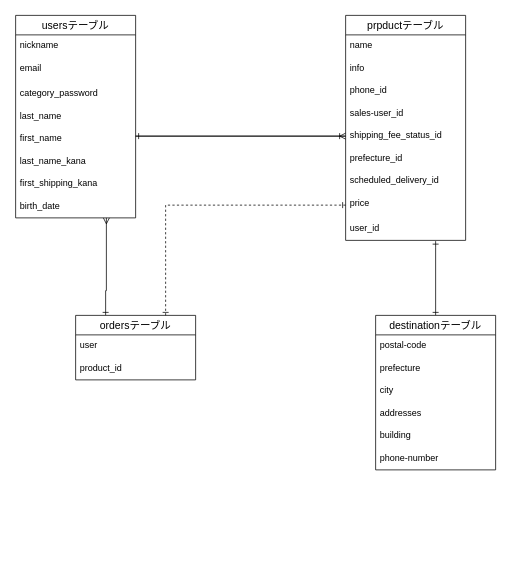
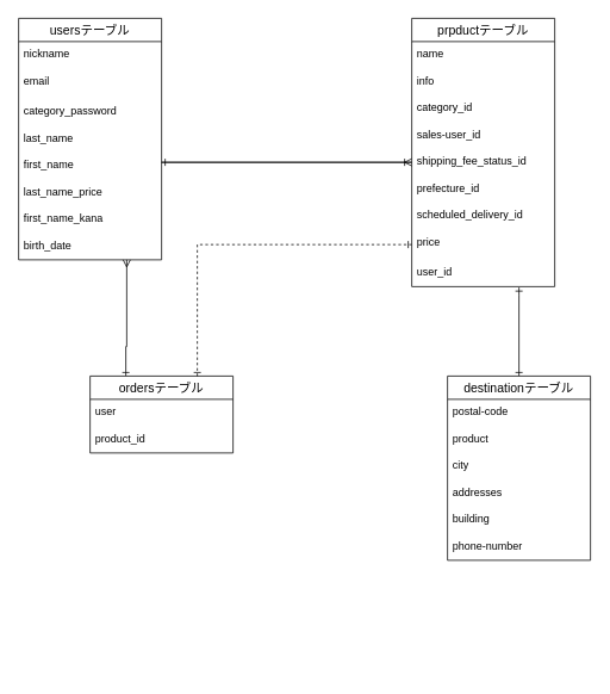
  <mxCell id="0" />
  <mxCell id="1" parent="0" />
  <mxCell id="2" value="prpductテーブル" style="swimlane;fontStyle=0;childLayout=stackLayout;horizontal=1;startSize=26;horizontalStack=0;resizeParent=1;resizeParentMax=0;resizeLast=0;collapsible=1;marginBottom=0;align=center;fontSize=14;" parent="1" vertex="1"><mxGeometry x="460" y="20" width="160" height="300" as="geometry" /></mxCell>
  <mxCell id="3" value="name" style="text;strokeColor=none;fillColor=none;spacingLeft=4;spacingRight=4;overflow=hidden;rotatable=0;points=[[0,0.5],[1,0.5]];portConstraint=eastwest;fontSize=12;" parent="2" vertex="1"><mxGeometry y="26" width="160" height="30" as="geometry" /></mxCell>
  <mxCell id="4" value="info" style="text;strokeColor=none;fillColor=none;spacingLeft=4;spacingRight=4;overflow=hidden;rotatable=0;points=[[0,0.5],[1,0.5]];portConstraint=eastwest;fontSize=12;" parent="2" vertex="1"><mxGeometry y="56" width="160" height="30" as="geometry" /></mxCell>
- <mxCell id="5" value="phone_id" style="text;strokeColor=none;fillColor=none;spacingLeft=4;spacingRight=4;overflow=hidden;rotatable=0;points=[[0,0.5],[1,0.5]];portConstraint=eastwest;fontSize=12;" parent="2" vertex="1"><mxGeometry y="86" width="160" height="30" as="geometry" /></mxCell>
+ <mxCell id="5" value="category_id" style="text;strokeColor=none;fillColor=none;spacingLeft=4;spacingRight=4;overflow=hidden;rotatable=0;points=[[0,0.5],[1,0.5]];portConstraint=eastwest;fontSize=12;" parent="2" vertex="1"><mxGeometry y="86" width="160" height="30" as="geometry" /></mxCell>
  <mxCell id="6" value="sales-user_id" style="text;strokeColor=none;fillColor=none;spacingLeft=4;spacingRight=4;overflow=hidden;rotatable=0;points=[[0,0.5],[1,0.5]];portConstraint=eastwest;fontSize=12;" parent="2" vertex="1"><mxGeometry y="116" width="160" height="30" as="geometry" /></mxCell>
  <mxCell id="7" value="shipping_fee_status_id" style="text;strokeColor=none;fillColor=none;spacingLeft=4;spacingRight=4;overflow=hidden;rotatable=0;points=[[0,0.5],[1,0.5]];portConstraint=eastwest;fontSize=12;" parent="2" vertex="1"><mxGeometry y="146" width="160" height="30" as="geometry" /></mxCell>
  <mxCell id="8" value="prefecture_id" style="text;strokeColor=none;fillColor=none;spacingLeft=4;spacingRight=4;overflow=hidden;rotatable=0;points=[[0,0.5],[1,0.5]];portConstraint=eastwest;fontSize=12;" parent="2" vertex="1"><mxGeometry y="176" width="160" height="30" as="geometry" /></mxCell>
  <mxCell id="9" value="scheduled_delivery_id" style="text;strokeColor=none;fillColor=none;spacingLeft=4;spacingRight=4;overflow=hidden;rotatable=0;points=[[0,0.5],[1,0.5]];portConstraint=eastwest;fontSize=12;" parent="2" vertex="1"><mxGeometry y="206" width="160" height="30" as="geometry" /></mxCell>
  <mxCell id="10" value="price" style="text;strokeColor=none;fillColor=none;spacingLeft=4;spacingRight=4;overflow=hidden;rotatable=0;points=[[0,0.5],[1,0.5]];portConstraint=eastwest;fontSize=12;" parent="2" vertex="1"><mxGeometry y="236" width="160" height="34" as="geometry" /></mxCell>
  <mxCell id="11" value="user_id" style="text;strokeColor=none;fillColor=none;spacingLeft=4;spacingRight=4;overflow=hidden;rotatable=0;points=[[0,0.5],[1,0.5]];portConstraint=eastwest;fontSize=12;" vertex="1" parent="2"><mxGeometry y="270" width="160" height="30" as="geometry" /></mxCell>
  <mxCell id="12" value="usersテーブル" style="swimlane;fontStyle=0;childLayout=stackLayout;horizontal=1;startSize=26;horizontalStack=0;resizeParent=1;resizeParentMax=0;resizeLast=0;collapsible=1;marginBottom=0;align=center;fontSize=14;" parent="1" vertex="1"><mxGeometry x="20" y="20" width="160" height="270" as="geometry" /></mxCell>
  <mxCell id="13" value="nickname" style="text;strokeColor=none;fillColor=none;spacingLeft=4;spacingRight=4;overflow=hidden;rotatable=0;points=[[0,0.5],[1,0.5]];portConstraint=eastwest;fontSize=12;" parent="12" vertex="1"><mxGeometry y="26" width="160" height="30" as="geometry" /></mxCell>
  <mxCell id="14" value="email" style="text;strokeColor=none;fillColor=none;spacingLeft=4;spacingRight=4;overflow=hidden;rotatable=0;points=[[0,0.5],[1,0.5]];portConstraint=eastwest;fontSize=12;" parent="12" vertex="1"><mxGeometry y="56" width="160" height="34" as="geometry" /></mxCell>
  <mxCell id="15" style="edgeStyle=orthogonalEdgeStyle;rounded=0;orthogonalLoop=1;jettySize=auto;html=1;entryX=-0.006;entryY=0.133;entryDx=0;entryDy=0;entryPerimeter=0;endArrow=ERmany;endFill=0;strokeWidth=1;startSize=6;strokeColor=none;jumpSize=6;" parent="12" edge="1"><mxGeometry relative="1" as="geometry"><mxPoint x="399.04" y="149.99" as="targetPoint" /><mxPoint x="160" y="120" as="sourcePoint" /><Array as="points"><mxPoint x="350" y="120" /><mxPoint x="350" y="120" /></Array></mxGeometry></mxCell>
  <mxCell id="16" value="category_password&#10;&#10;" style="text;strokeColor=none;fillColor=none;spacingLeft=4;spacingRight=4;overflow=hidden;rotatable=0;points=[[0,0.5],[1,0.5]];portConstraint=eastwest;fontSize=12;" vertex="1" parent="12"><mxGeometry y="90" width="160" height="30" as="geometry" /></mxCell>
  <mxCell id="17" value="last_name" style="text;strokeColor=none;fillColor=none;spacingLeft=4;spacingRight=4;overflow=hidden;rotatable=0;points=[[0,0.5],[1,0.5]];portConstraint=eastwest;fontSize=12;" parent="12" vertex="1"><mxGeometry y="120" width="160" height="30" as="geometry" /></mxCell>
  <mxCell id="18" value="first_name" style="text;strokeColor=none;fillColor=none;spacingLeft=4;spacingRight=4;overflow=hidden;rotatable=0;points=[[0,0.5],[1,0.5]];portConstraint=eastwest;fontSize=12;" parent="12" vertex="1"><mxGeometry y="150" width="160" height="30" as="geometry" /></mxCell>
- <mxCell id="19" value="last_name_kana" style="text;strokeColor=none;fillColor=none;spacingLeft=4;spacingRight=4;overflow=hidden;rotatable=0;points=[[0,0.5],[1,0.5]];portConstraint=eastwest;fontSize=12;" parent="12" vertex="1"><mxGeometry y="180" width="160" height="30" as="geometry" /></mxCell>
- <mxCell id="20" value="first_shipping_kana" style="text;strokeColor=none;fillColor=none;spacingLeft=4;spacingRight=4;overflow=hidden;rotatable=0;points=[[0,0.5],[1,0.5]];portConstraint=eastwest;fontSize=12;" parent="12" vertex="1"><mxGeometry y="210" width="160" height="30" as="geometry" /></mxCell>
+ <mxCell id="19" value="last_name_price" style="text;strokeColor=none;fillColor=none;spacingLeft=4;spacingRight=4;overflow=hidden;rotatable=0;points=[[0,0.5],[1,0.5]];portConstraint=eastwest;fontSize=12;" parent="12" vertex="1"><mxGeometry y="180" width="160" height="30" as="geometry" /></mxCell>
+ <mxCell id="20" value="first_name_kana" style="text;strokeColor=none;fillColor=none;spacingLeft=4;spacingRight=4;overflow=hidden;rotatable=0;points=[[0,0.5],[1,0.5]];portConstraint=eastwest;fontSize=12;" parent="12" vertex="1"><mxGeometry y="210" width="160" height="30" as="geometry" /></mxCell>
  <mxCell id="21" value="birth_date" style="text;strokeColor=none;fillColor=none;spacingLeft=4;spacingRight=4;overflow=hidden;rotatable=0;points=[[0,0.5],[1,0.5]];portConstraint=eastwest;fontSize=12;" parent="12" vertex="1"><mxGeometry y="240" width="160" height="30" as="geometry" /></mxCell>
  <mxCell id="22" style="edgeStyle=orthogonalEdgeStyle;rounded=0;orthogonalLoop=1;jettySize=auto;html=1;exitX=0;exitY=0.25;exitDx=0;exitDy=0;entryX=0;entryY=0.25;entryDx=0;entryDy=0;" parent="1" edge="1"><mxGeometry relative="1" as="geometry"><mxPoint x="20" y="754" as="targetPoint" /><mxPoint x="20" y="754" as="sourcePoint" /></mxGeometry></mxCell>
  <mxCell id="23" style="edgeStyle=orthogonalEdgeStyle;rounded=0;sketch=0;jumpSize=7;orthogonalLoop=1;jettySize=auto;html=1;startArrow=ERone;startFill=0;startSize=6;endArrow=ERmany;endFill=0;strokeWidth=1;exitX=0.25;exitY=0;exitDx=0;exitDy=0;" edge="1" parent="1" source="24"><mxGeometry relative="1" as="geometry"><mxPoint x="141" y="290" as="targetPoint" /><mxPoint x="141" y="410" as="sourcePoint" /><Array as="points"><mxPoint x="140" y="387" /><mxPoint x="141" y="387" /></Array></mxGeometry></mxCell>
  <mxCell id="24" value="ordersテーブル" style="swimlane;fontStyle=0;childLayout=stackLayout;horizontal=1;startSize=26;horizontalStack=0;resizeParent=1;resizeParentMax=0;resizeLast=0;collapsible=1;marginBottom=0;align=center;fontSize=14;" vertex="1" parent="1"><mxGeometry x="100" y="420" width="160" height="86" as="geometry" /></mxCell>
  <mxCell id="25" value="user" style="text;strokeColor=none;fillColor=none;spacingLeft=4;spacingRight=4;overflow=hidden;rotatable=0;points=[[0,0.5],[1,0.5]];portConstraint=eastwest;fontSize=12;" vertex="1" parent="24"><mxGeometry y="26" width="160" height="30" as="geometry" /></mxCell>
  <mxCell id="26" value="product_id" style="text;strokeColor=none;fillColor=none;spacingLeft=4;spacingRight=4;overflow=hidden;rotatable=0;points=[[0,0.5],[1,0.5]];portConstraint=eastwest;fontSize=12;" vertex="1" parent="24"><mxGeometry y="56" width="160" height="30" as="geometry" /></mxCell>
  <mxCell id="27" style="edgeStyle=orthogonalEdgeStyle;rounded=0;sketch=0;jumpSize=7;orthogonalLoop=1;jettySize=auto;html=1;startSize=6;endArrow=ERone;endFill=0;strokeWidth=1;startArrow=ERone;startFill=0;" edge="1" parent="1" source="28"><mxGeometry relative="1" as="geometry"><mxPoint x="580" y="321" as="targetPoint" /><Array as="points"><mxPoint x="580" y="330" /><mxPoint x="580" y="330" /></Array></mxGeometry></mxCell>
  <mxCell id="28" value="destinationテーブル" style="swimlane;fontStyle=0;childLayout=stackLayout;horizontal=1;startSize=26;horizontalStack=0;resizeParent=1;resizeParentMax=0;resizeLast=0;collapsible=1;marginBottom=0;align=center;fontSize=14;" vertex="1" parent="1"><mxGeometry x="500" y="420" width="160" height="206" as="geometry" /></mxCell>
  <mxCell id="29" value="postal-code" style="text;strokeColor=none;fillColor=none;spacingLeft=4;spacingRight=4;overflow=hidden;rotatable=0;points=[[0,0.5],[1,0.5]];portConstraint=eastwest;fontSize=12;" vertex="1" parent="28"><mxGeometry y="26" width="160" height="30" as="geometry" /></mxCell>
- <mxCell id="30" value="prefecture" style="text;strokeColor=none;fillColor=none;spacingLeft=4;spacingRight=4;overflow=hidden;rotatable=0;points=[[0,0.5],[1,0.5]];portConstraint=eastwest;fontSize=12;" vertex="1" parent="28"><mxGeometry y="56" width="160" height="30" as="geometry" /></mxCell>
+ <mxCell id="30" value="product" style="text;strokeColor=none;fillColor=none;spacingLeft=4;spacingRight=4;overflow=hidden;rotatable=0;points=[[0,0.5],[1,0.5]];portConstraint=eastwest;fontSize=12;" vertex="1" parent="28"><mxGeometry y="56" width="160" height="30" as="geometry" /></mxCell>
  <mxCell id="31" value="city" style="text;strokeColor=none;fillColor=none;spacingLeft=4;spacingRight=4;overflow=hidden;rotatable=0;points=[[0,0.5],[1,0.5]];portConstraint=eastwest;fontSize=12;" vertex="1" parent="28"><mxGeometry y="86" width="160" height="30" as="geometry" /></mxCell>
  <mxCell id="32" value="addresses" style="text;strokeColor=none;fillColor=none;spacingLeft=4;spacingRight=4;overflow=hidden;rotatable=0;points=[[0,0.5],[1,0.5]];portConstraint=eastwest;fontSize=12;" vertex="1" parent="28"><mxGeometry y="116" width="160" height="30" as="geometry" /></mxCell>
  <mxCell id="33" value="building" style="text;strokeColor=none;fillColor=none;spacingLeft=4;spacingRight=4;overflow=hidden;rotatable=0;points=[[0,0.5],[1,0.5]];portConstraint=eastwest;fontSize=12;" vertex="1" parent="28"><mxGeometry y="146" width="160" height="30" as="geometry" /></mxCell>
  <mxCell id="34" value="phone-number" style="text;strokeColor=none;fillColor=none;spacingLeft=4;spacingRight=4;overflow=hidden;rotatable=0;points=[[0,0.5],[1,0.5]];portConstraint=eastwest;fontSize=12;" vertex="1" parent="28"><mxGeometry y="176" width="160" height="30" as="geometry" /></mxCell>
  <mxCell id="35" style="edgeStyle=orthogonalEdgeStyle;rounded=0;sketch=0;jumpSize=7;orthogonalLoop=1;jettySize=auto;html=1;exitX=0;exitY=0.5;exitDx=0;exitDy=0;startSize=6;endArrow=ERone;endFill=0;strokeWidth=1;" edge="1" parent="1" source="7"><mxGeometry relative="1" as="geometry"><mxPoint x="180" y="181" as="targetPoint" /></mxGeometry></mxCell>
  <mxCell id="36" style="edgeStyle=orthogonalEdgeStyle;rounded=0;sketch=0;jumpSize=7;orthogonalLoop=1;jettySize=auto;html=1;entryX=0;entryY=0.5;entryDx=0;entryDy=0;startSize=6;endArrow=ERoneToMany;endFill=0;strokeWidth=1;" edge="1" parent="1" target="7"><mxGeometry relative="1" as="geometry"><mxPoint x="180" y="181" as="sourcePoint" /><Array as="points"><mxPoint x="180" y="181" /><mxPoint x="180" y="181" /></Array></mxGeometry></mxCell>
  <mxCell id="37" style="edgeStyle=orthogonalEdgeStyle;rounded=0;sketch=0;jumpSize=7;orthogonalLoop=1;jettySize=auto;html=1;entryX=0.75;entryY=0;entryDx=0;entryDy=0;startArrow=ERone;startFill=0;startSize=6;endArrow=ERone;endFill=0;strokeWidth=1;dashed=1;" edge="1" parent="1" source="10" target="24"><mxGeometry relative="1" as="geometry" /></mxCell>
